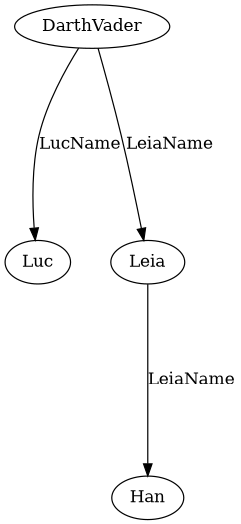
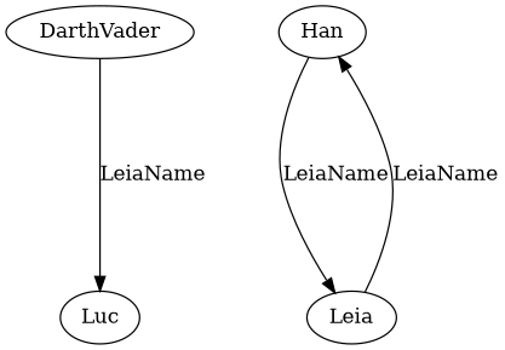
  digraph {
    ranksep=2
    DarthVader
    Luc
    Han
    Leia
-   DarthVader -> Luc [label=LucName]
-   DarthVader -> Leia [label=LeiaName]
+   DarthVader -> Luc [label=LeiaName]
+   Han -> Leia [label=LeiaName]
    Leia -> Han [label=LeiaName]
  }
